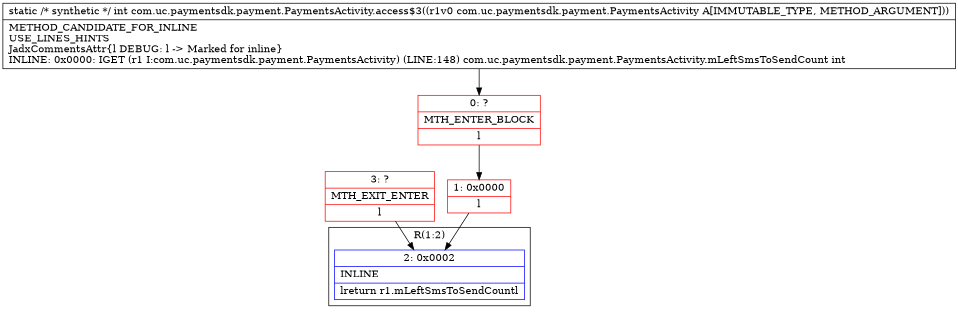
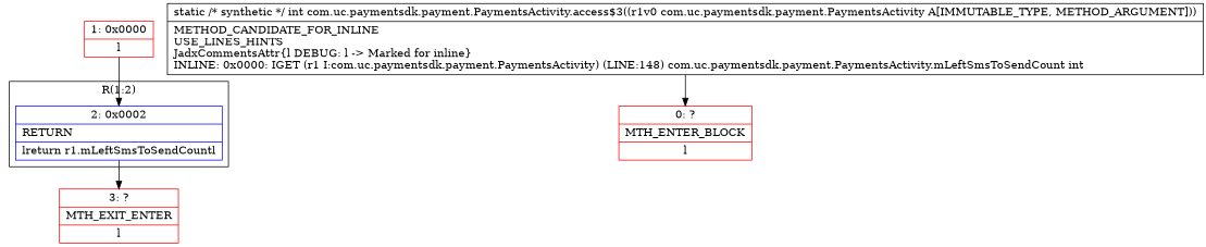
  digraph {
    node [color=red shape=record]
-   n1 [color=blue label="{2\:\ 0x0002|INLINE\l|lreturn r1.mLeftSmsToSendCountl}"]
+   n1 [color=blue label="{2\:\ 0x0002|RETURN\l|lreturn r1.mLeftSmsToSendCountl}"]
    n2 [label="{3\:\ ?|MTH_EXIT_ENTER\l|l}"]
    n3 [label="{0\:\ ?|MTH_ENTER_BLOCK\l|l}"]
    n4 [label="{1\:\ 0x0000|l}"]
    n5 [label="{static \/* synthetic *\/ int com.uc.paymentsdk.payment.PaymentsActivity.access$3((r1v0 com.uc.paymentsdk.payment.PaymentsActivity A[IMMUTABLE_TYPE, METHOD_ARGUMENT]))  | METHOD_CANDIDATE_FOR_INLINE\lUSE_LINES_HINTS\lJadxCommentsAttr\{l DEBUG: l \-\> Marked for inline\}\lINLINE: 0x0000: IGET (r1 I:com.uc.paymentsdk.payment.PaymentsActivity) (LINE:148) com.uc.paymentsdk.payment.PaymentsActivity.mLeftSmsToSendCount int\l}" color=""]
    subgraph cluster_1 {
      label="R(1:2)"
      n1
    }
-   n2 -> n1
-   n3 -> n4
+   n1 -> n2
    n4 -> n1
    n5 -> n3
  }
